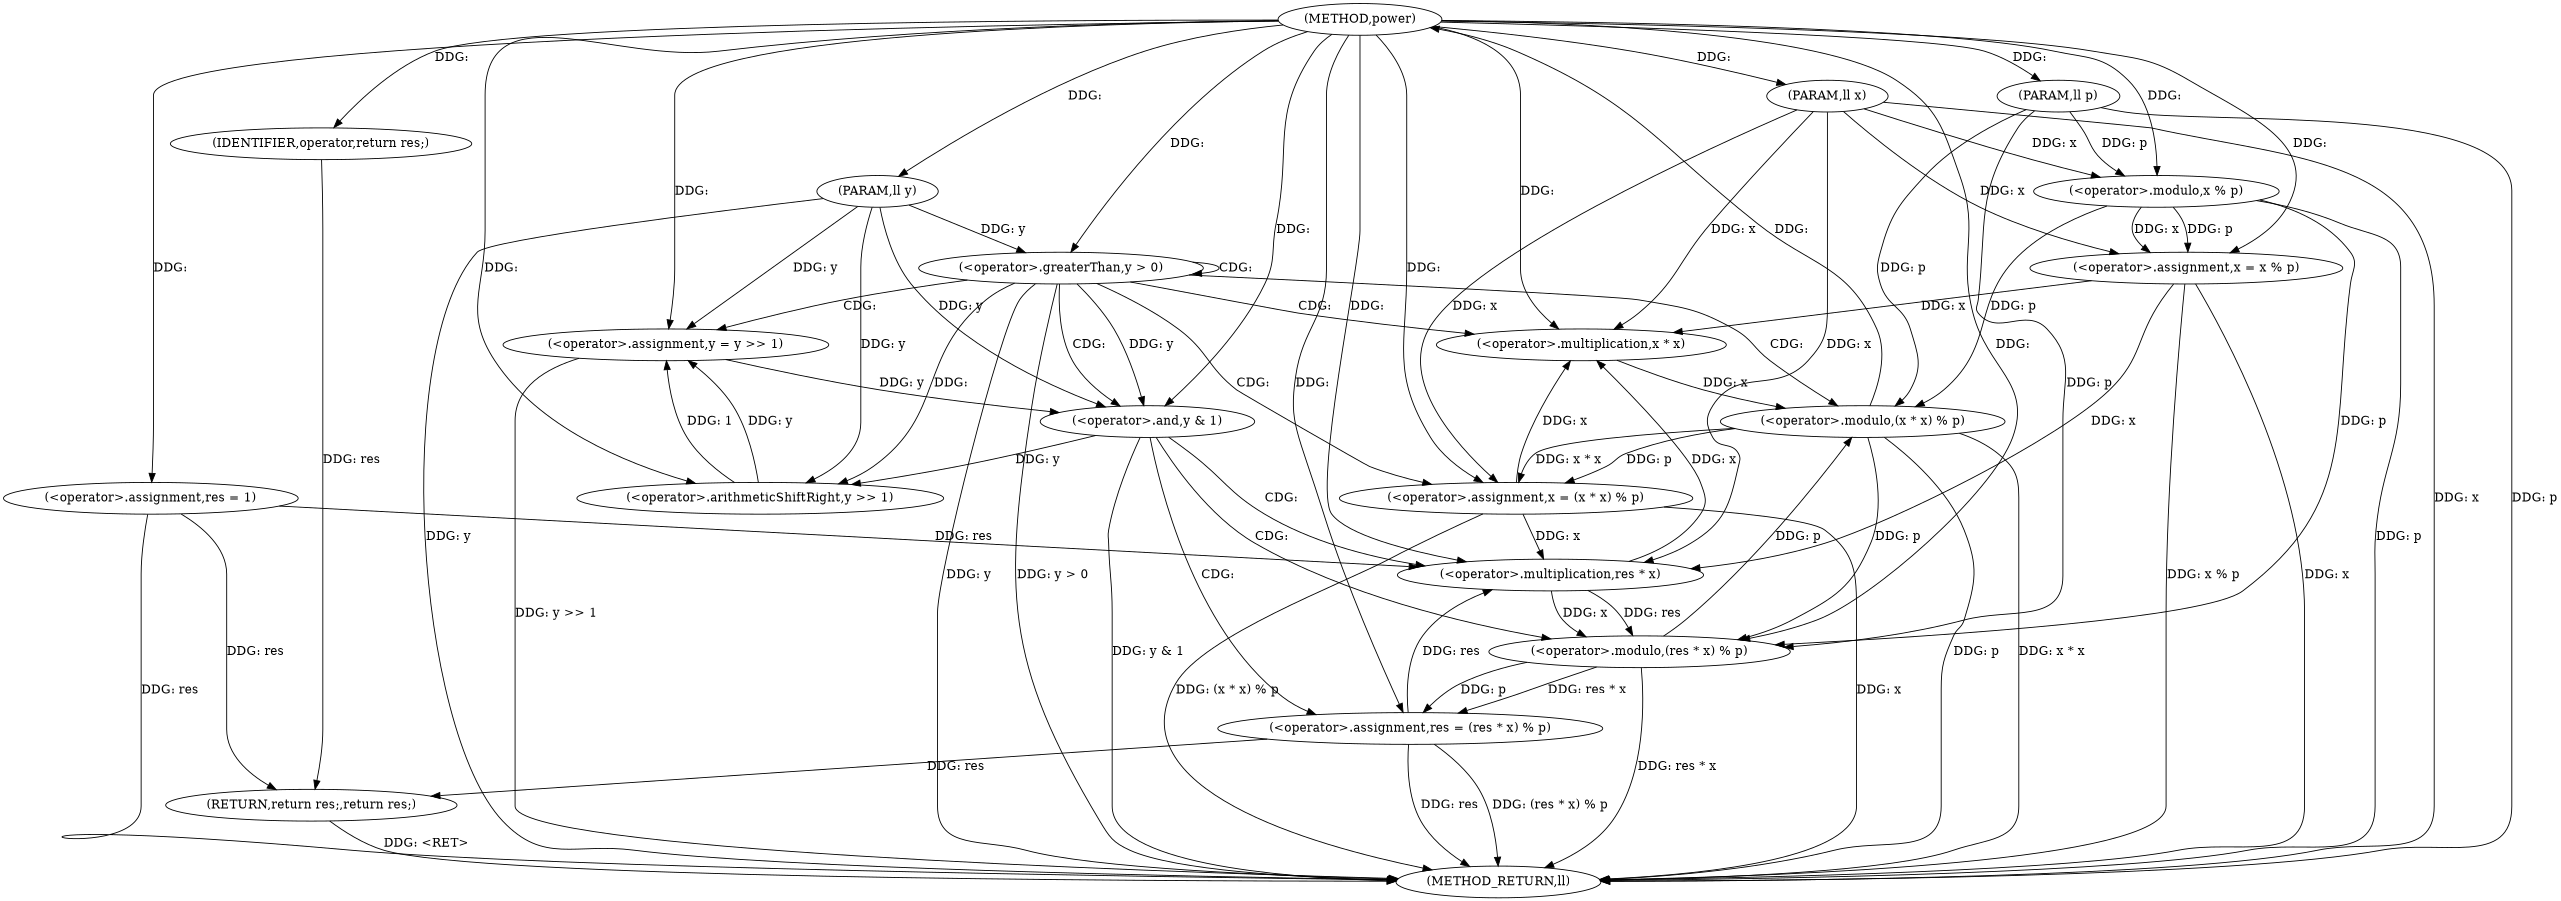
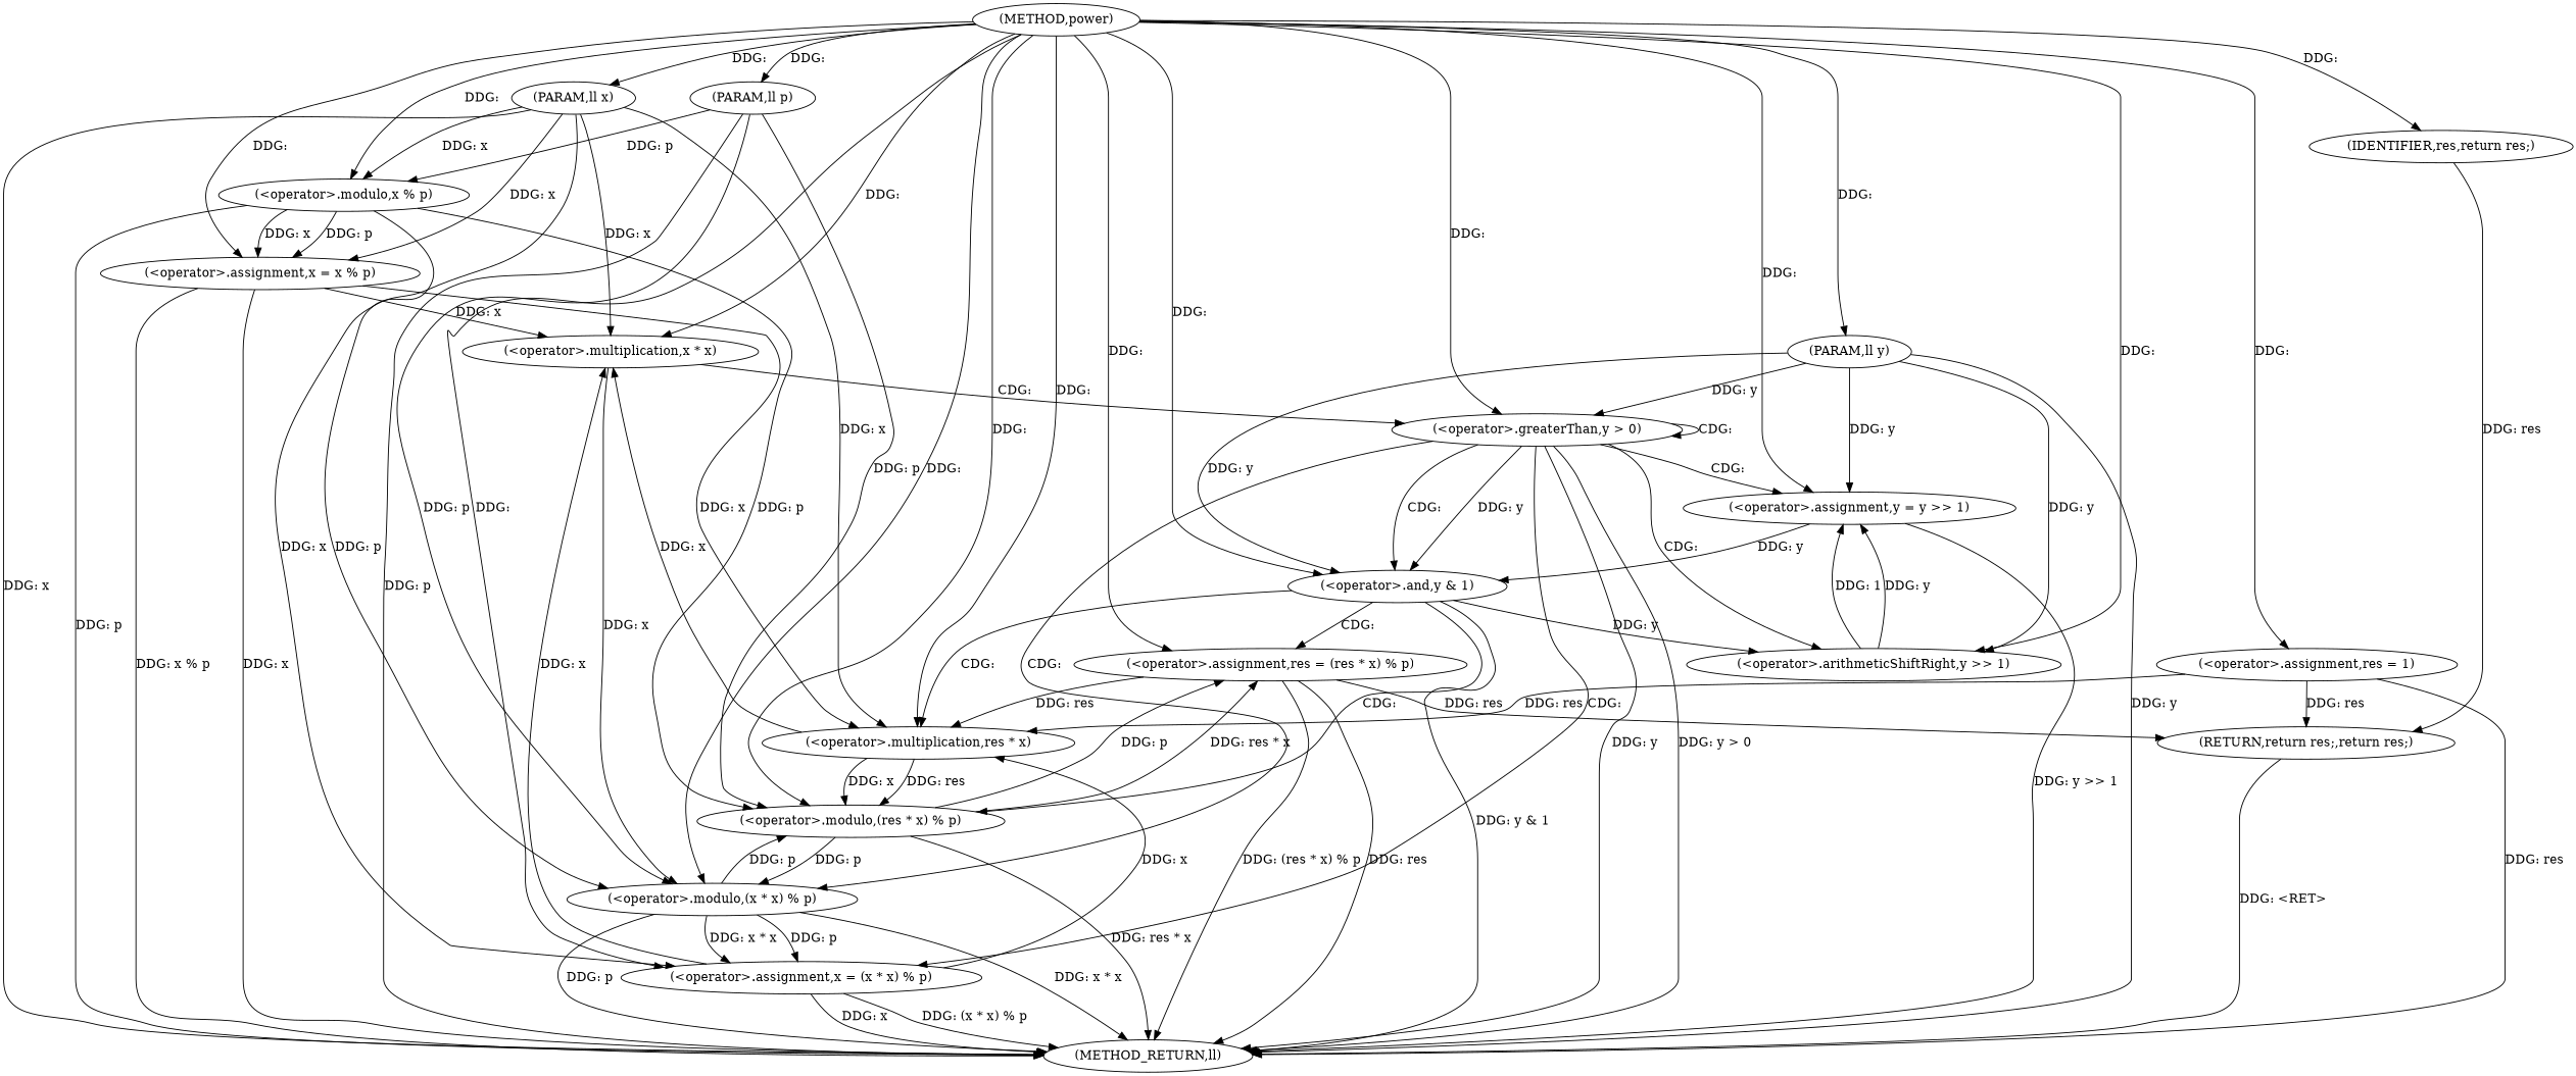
  digraph {
    n1 [label="(METHOD,power)"]
    n2 [label="(PARAM,ll x)"]
    n3 [label="(PARAM,ll y)"]
    n4 [label="(PARAM,ll p)"]
    n5 [label="(<operator>.assignment,res = 1)"]
    n6 [label="(<operator>.assignment,x = x % p)"]
    n7 [label="(<operator>.greaterThan,y > 0)"]
-   n8 [label="(IDENTIFIER,operator,return res;)"]
+   n8 [label="(IDENTIFIER,res,return res;)"]
    n9 [label="(<operator>.modulo,x % p)"]
    n10 [label="(<operator>.assignment,y = y >> 1)"]
    n11 [label="(<operator>.assignment,x = (x * x) % p)"]
    n12 [label="(<operator>.and,y & 1)"]
    n13 [label="(<operator>.assignment,res = (res * x) % p)"]
    n14 [label="(<operator>.arithmeticShiftRight,y >> 1)"]
    n15 [label="(<operator>.modulo,(x * x) % p)"]
    n16 [label="(<operator>.modulo,(res * x) % p)"]
    n17 [label="(<operator>.multiplication,x * x)"]
    n18 [label="(<operator>.multiplication,res * x)"]
    n19 [label="(METHOD_RETURN,ll)"]
    n20 [label="(RETURN,return res;,return res;)"]
    n1 -> n2 [label="DDG: "]
    n1 -> n3 [label="DDG: "]
    n1 -> n4 [label="DDG: "]
    n1 -> n5 [label="DDG: "]
    n1 -> n6 [label="DDG: "]
    n1 -> n7 [label="DDG: "]
    n1 -> n8 [label="DDG: "]
    n1 -> n9 [label="DDG: "]
    n1 -> n10 [label="DDG: "]
    n1 -> n11 [label="DDG: "]
    n1 -> n12 [label="DDG: "]
    n1 -> n13 [label="DDG: "]
    n1 -> n14 [label="DDG: "]
-   n15 -> n1 [label="DDG: "]
+   n1 -> n15 [label="DDG: "]
    n1 -> n16 [label="DDG: "]
    n1 -> n17 [label="DDG: "]
    n1 -> n18 [label="DDG: "]
    n2 -> n6 [label="DDG: x"]
    n2 -> n9 [label="DDG: x"]
    n2 -> n11 [label="DDG: x"]
    n2 -> n17 [label="DDG: x"]
    n2 -> n18 [label="DDG: x"]
    n2 -> n19 [label="DDG: x"]
    n3 -> n7 [label="DDG: y"]
    n3 -> n10 [label="DDG: y"]
    n3 -> n12 [label="DDG: y"]
    n3 -> n14 [label="DDG: y"]
    n3 -> n19 [label="DDG: y"]
    n4 -> n9 [label="DDG: p"]
    n4 -> n15 [label="DDG: p"]
    n4 -> n16 [label="DDG: p"]
    n4 -> n19 [label="DDG: p"]
    n5 -> n18 [label="DDG: res"]
    n5 -> n19 [label="DDG: res"]
    n5 -> n20 [label="DDG: res"]
    n6 -> n17 [label="DDG: x"]
    n6 -> n18 [label="DDG: x"]
    n6 -> n19 [label="DDG: x"]
    n6 -> n19 [label="DDG: x % p"]
    n7 -> n7 [label="CDG: "]
    n7 -> n10 [label="CDG: "]
    n7 -> n11 [label="CDG: "]
    n7 -> n12 [label="DDG: y"]
    n7 -> n12 [label="CDG: "]
-   n7 -> n14 [label="DDG: "]
+   n7 -> n14 [label="CDG: "]
    n7 -> n15 [label="CDG: "]
-   n7 -> n17 [label="CDG: "]
+   n17 -> n7 [label="CDG: "]
    n7 -> n19 [label="DDG: y"]
    n7 -> n19 [label="DDG: y > 0"]
    n8 -> n20 [label="DDG: res"]
    n9 -> n6 [label="DDG: p"]
    n9 -> n6 [label="DDG: x"]
    n9 -> n15 [label="DDG: p"]
    n9 -> n16 [label="DDG: p"]
    n9 -> n19 [label="DDG: p"]
    n10 -> n12 [label="DDG: y"]
    n10 -> n19 [label="DDG: y >> 1"]
    n11 -> n17 [label="DDG: x"]
    n11 -> n18 [label="DDG: x"]
    n11 -> n19 [label="DDG: x"]
    n11 -> n19 [label="DDG: (x * x) % p"]
    n12 -> n13 [label="CDG: "]
    n12 -> n14 [label="DDG: y"]
    n12 -> n16 [label="CDG: "]
    n12 -> n18 [label="CDG: "]
    n12 -> n19 [label="DDG: y & 1"]
    n13 -> n18 [label="DDG: res"]
    n13 -> n19 [label="DDG: res"]
    n13 -> n19 [label="DDG: (res * x) % p"]
    n13 -> n20 [label="DDG: res"]
    n14 -> n10 [label="DDG: 1"]
    n14 -> n10 [label="DDG: y"]
    n15 -> n11 [label="DDG: p"]
    n15 -> n11 [label="DDG: x * x"]
    n15 -> n16 [label="DDG: p"]
    n15 -> n19 [label="DDG: x * x"]
    n15 -> n19 [label="DDG: p"]
    n16 -> n13 [label="DDG: res * x"]
    n16 -> n13 [label="DDG: p"]
    n16 -> n15 [label="DDG: p"]
    n16 -> n19 [label="DDG: res * x"]
    n17 -> n15 [label="DDG: x"]
    n18 -> n16 [label="DDG: res"]
    n18 -> n16 [label="DDG: x"]
    n18 -> n17 [label="DDG: x"]
    n20 -> n19 [label="DDG: <RET>"]
  }
